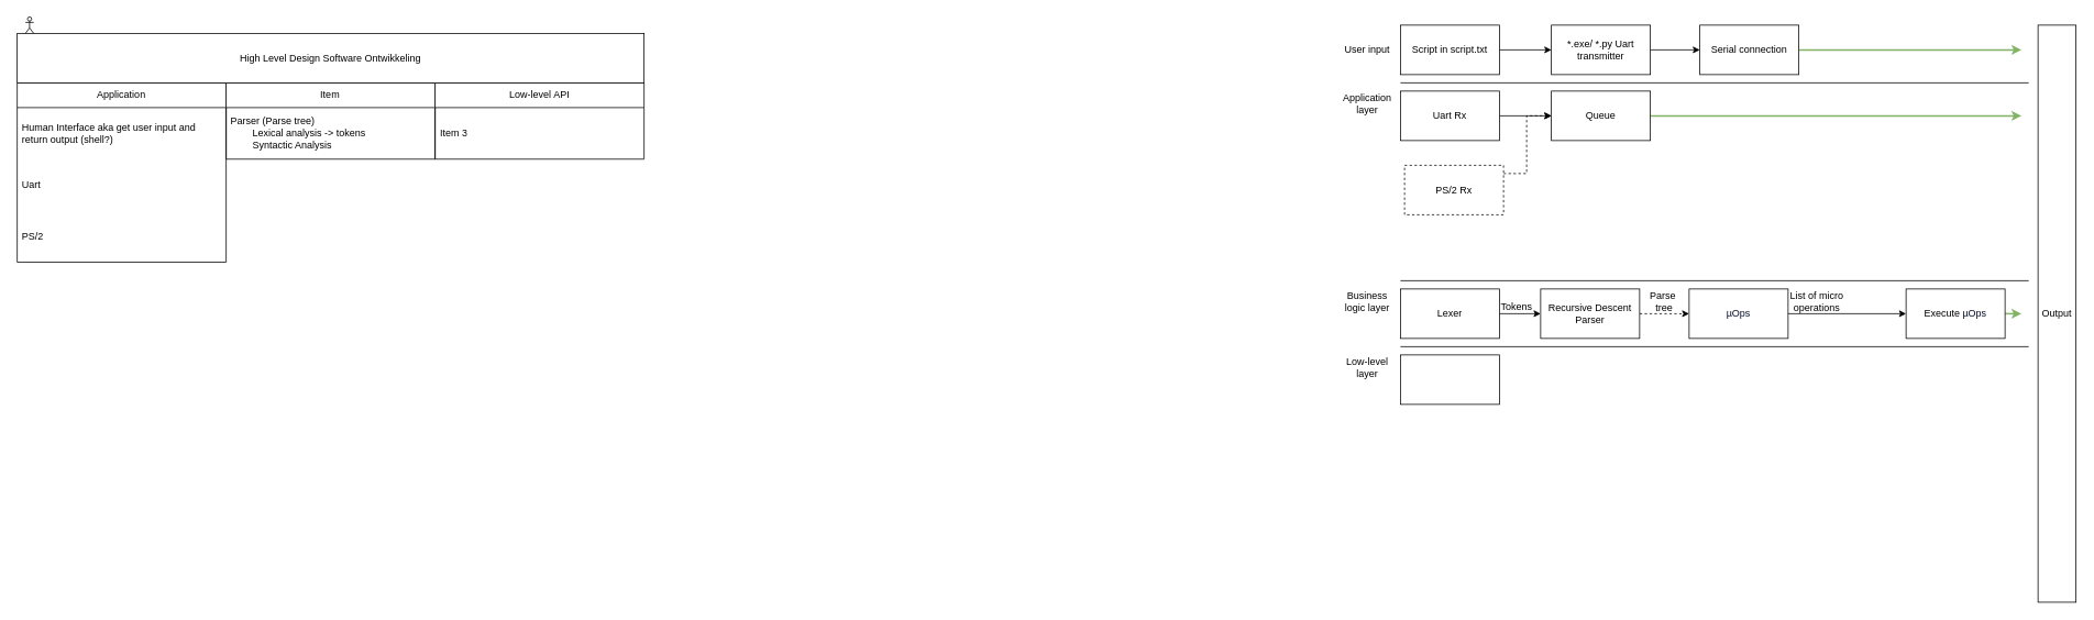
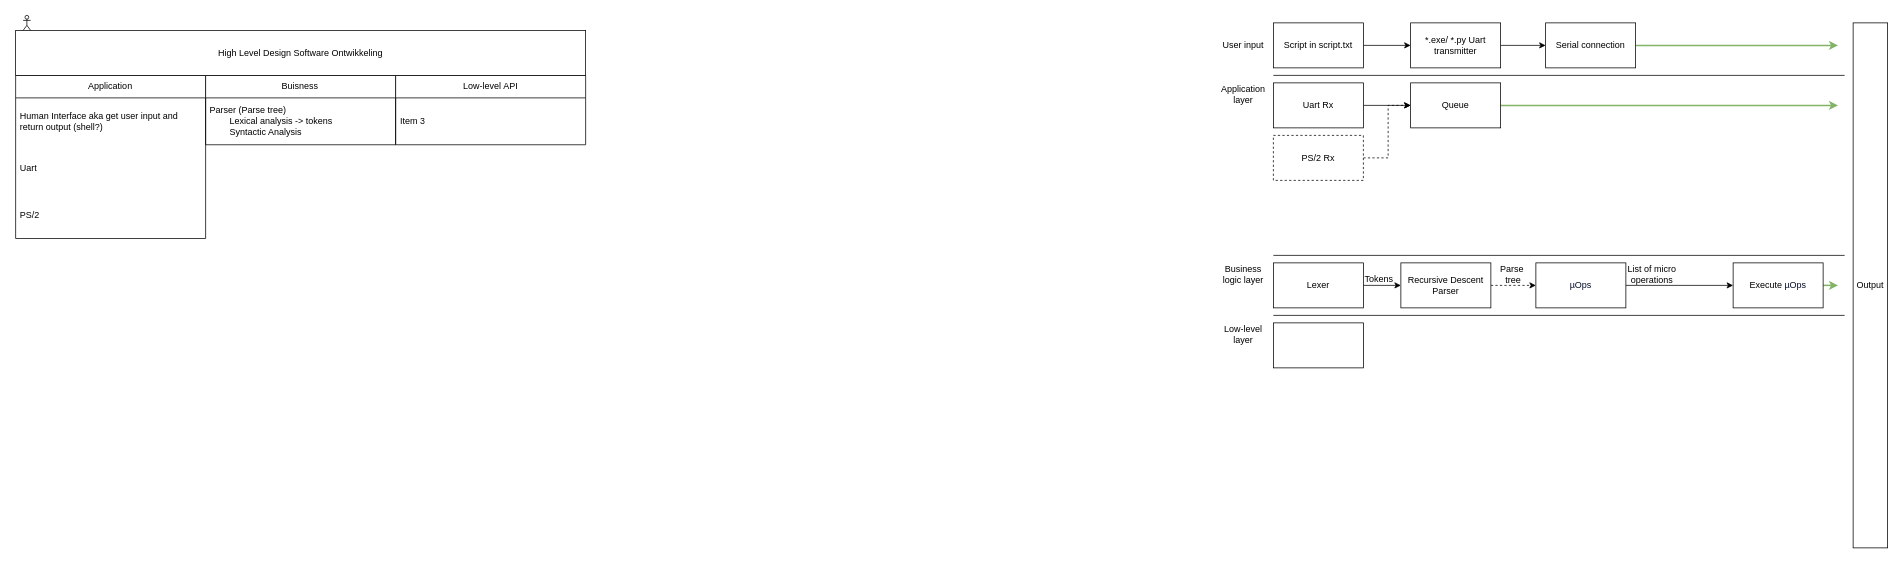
  <mxCell id="0" />
  <mxCell id="1" parent="0" />
  <mxCell id="2" value="" style="group" vertex="1" connectable="0" parent="1"><mxGeometry x="20" y="100" width="760" height="280" as="geometry" /></mxCell>
  <mxCell id="3" value="Application" style="swimlane;fontStyle=0;childLayout=stackLayout;horizontal=1;startSize=30;horizontalStack=0;resizeParent=1;resizeParentMax=0;resizeLast=0;collapsible=1;marginBottom=0;whiteSpace=wrap;html=1;" vertex="1" parent="2"><mxGeometry width="253.333" height="217.5" as="geometry"><mxRectangle width="90" height="30" as="alternateBounds" /></mxGeometry></mxCell>
  <mxCell id="4" value="Human Interface aka get user input and return output (shell?)" style="text;strokeColor=none;fillColor=none;align=left;verticalAlign=middle;spacingLeft=4;spacingRight=4;overflow=hidden;points=[[0,0.5],[1,0.5]];portConstraint=eastwest;rotatable=0;whiteSpace=wrap;html=1;" vertex="1" parent="3"><mxGeometry y="30" width="253.333" height="62.5" as="geometry" /></mxCell>
  <mxCell id="5" value="Uart" style="text;strokeColor=none;fillColor=none;align=left;verticalAlign=middle;spacingLeft=4;spacingRight=4;overflow=hidden;points=[[0,0.5],[1,0.5]];portConstraint=eastwest;rotatable=0;whiteSpace=wrap;html=1;" vertex="1" parent="3"><mxGeometry y="92.5" width="253.333" height="62.5" as="geometry" /></mxCell>
  <mxCell id="6" value="PS/2" style="text;strokeColor=none;fillColor=none;align=left;verticalAlign=middle;spacingLeft=4;spacingRight=4;overflow=hidden;points=[[0,0.5],[1,0.5]];portConstraint=eastwest;rotatable=0;whiteSpace=wrap;html=1;" vertex="1" parent="3"><mxGeometry y="155" width="253.333" height="62.5" as="geometry" /></mxCell>
- <mxCell id="7" value="Item" style="swimlane;fontStyle=0;childLayout=stackLayout;horizontal=1;startSize=30;horizontalStack=0;resizeParent=1;resizeParentMax=0;resizeLast=0;collapsible=1;marginBottom=0;whiteSpace=wrap;html=1;" vertex="1" parent="2"><mxGeometry x="253.33" width="253.33" height="92.5" as="geometry"><mxRectangle x="253.333" width="100" height="30" as="alternateBounds" /></mxGeometry></mxCell>
+ <mxCell id="7" value="Buisness" style="swimlane;fontStyle=0;childLayout=stackLayout;horizontal=1;startSize=30;horizontalStack=0;resizeParent=1;resizeParentMax=0;resizeLast=0;collapsible=1;marginBottom=0;whiteSpace=wrap;html=1;" vertex="1" parent="2"><mxGeometry x="253.33" width="253.33" height="92.5" as="geometry"><mxRectangle x="253.333" width="100" height="30" as="alternateBounds" /></mxGeometry></mxCell>
  <mxCell id="8" value="Parser (Parse tree)&lt;div&gt;&lt;span style=&quot;white-space: pre;&quot;&gt;&#09;&lt;/span&gt;Lexical analysis -&amp;gt; tokens&lt;/div&gt;&lt;div&gt;&lt;span style=&quot;white-space: pre;&quot;&gt;&#09;&lt;/span&gt;Syntac&lt;span style=&quot;background-color: initial;&quot;&gt;tic Analysis&lt;/span&gt;&lt;/div&gt;" style="text;strokeColor=none;fillColor=none;align=left;verticalAlign=middle;spacingLeft=4;spacingRight=4;overflow=hidden;points=[[0,0.5],[1,0.5]];portConstraint=eastwest;rotatable=0;whiteSpace=wrap;html=1;" vertex="1" parent="7"><mxGeometry y="30" width="253.33" height="62.5" as="geometry" /></mxCell>
  <mxCell id="9" value="Low-level API" style="swimlane;fontStyle=0;childLayout=stackLayout;horizontal=1;startSize=30;horizontalStack=0;resizeParent=1;resizeParentMax=0;resizeLast=0;collapsible=1;marginBottom=0;whiteSpace=wrap;html=1;" vertex="1" parent="2"><mxGeometry x="506.667" width="253.333" height="92.5" as="geometry"><mxRectangle x="506.667" width="90" height="30" as="alternateBounds" /></mxGeometry></mxCell>
  <mxCell id="10" value="Item 3" style="text;strokeColor=none;fillColor=none;align=left;verticalAlign=middle;spacingLeft=4;spacingRight=4;overflow=hidden;points=[[0,0.5],[1,0.5]];portConstraint=eastwest;rotatable=0;whiteSpace=wrap;html=1;" vertex="1" parent="9"><mxGeometry y="30" width="253.333" height="62.5" as="geometry" /></mxCell>
  <mxCell id="11" value="" style="endArrow=none;html=1;rounded=0;" edge="1" parent="1"><mxGeometry width="50" height="50" relative="1" as="geometry"><mxPoint x="1697" y="100" as="sourcePoint" /><mxPoint x="2458.667" y="100" as="targetPoint" /></mxGeometry></mxCell>
  <mxCell id="12" value="" style="endArrow=none;html=1;rounded=0;" edge="1" parent="1"><mxGeometry width="50" height="50" relative="1" as="geometry"><mxPoint x="1697" y="340" as="sourcePoint" /><mxPoint x="2458.667" y="340" as="targetPoint" /></mxGeometry></mxCell>
  <mxCell id="13" value="User input" style="text;html=1;align=center;verticalAlign=middle;whiteSpace=wrap;rounded=0;" vertex="1" parent="1"><mxGeometry x="1627" y="30" width="60" height="60" as="geometry" /></mxCell>
  <mxCell id="14" style="edgeStyle=orthogonalEdgeStyle;rounded=0;orthogonalLoop=1;jettySize=auto;html=1;" edge="1" parent="1" source="15"><mxGeometry relative="1" as="geometry"><mxPoint x="1880" y="60" as="targetPoint" /></mxGeometry></mxCell>
  <mxCell id="15" value="Script in script.txt" style="rounded=0;whiteSpace=wrap;html=1;" vertex="1" parent="1"><mxGeometry x="1697" y="30" width="120" height="60" as="geometry" /></mxCell>
  <mxCell id="16" value="" style="group" vertex="1" connectable="0" parent="1"><mxGeometry x="20" width="760" height="80" as="geometry" y="20" /></mxCell>
  <mxCell id="17" value="High Level Design Software Ontwikkeling" style="rounded=0;whiteSpace=wrap;html=1;" vertex="1" parent="16"><mxGeometry y="20" width="760" height="60" as="geometry" /></mxCell>
  <mxCell id="18" value="Actor" style="shape=umlActor;verticalLabelPosition=bottom;verticalAlign=top;html=1;outlineConnect=0;fontColor=none;noLabel=1;" vertex="1" parent="16"><mxGeometry x="10" width="10" height="20" as="geometry" /></mxCell>
  <mxCell id="19" style="edgeStyle=orthogonalEdgeStyle;rounded=0;orthogonalLoop=1;jettySize=auto;html=1;" edge="1" parent="1" source="20" target="22"><mxGeometry relative="1" as="geometry"><mxPoint x="2100" y="60" as="targetPoint" /></mxGeometry></mxCell>
  <mxCell id="20" value="*.exe/ *.py Uart transmitter" style="rounded=0;whiteSpace=wrap;html=1;" vertex="1" parent="1"><mxGeometry x="1880" y="30" width="120" height="60" as="geometry" /></mxCell>
  <mxCell id="21" value="" style="edgeStyle=orthogonalEdgeStyle;rounded=0;orthogonalLoop=1;jettySize=auto;html=1;fillColor=#d5e8d4;strokeColor=#82b366;strokeWidth=2;" edge="1" parent="1" source="22"><mxGeometry relative="1" as="geometry"><mxPoint x="2450" y="60" as="targetPoint" /></mxGeometry></mxCell>
  <mxCell id="22" value="Serial connection" style="rounded=0;whiteSpace=wrap;html=1;" vertex="1" parent="1"><mxGeometry x="2060" y="30" width="120" height="60" as="geometry" /></mxCell>
  <mxCell id="23" value="Application layer" style="text;html=1;align=center;verticalAlign=middle;whiteSpace=wrap;rounded=0;" vertex="1" parent="1"><mxGeometry x="1627" y="110" width="60" height="30" as="geometry" /></mxCell>
  <mxCell id="24" style="edgeStyle=orthogonalEdgeStyle;rounded=0;orthogonalLoop=1;jettySize=auto;html=1;" edge="1" parent="1" source="25"><mxGeometry relative="1" as="geometry"><mxPoint x="1880" y="140" as="targetPoint" /></mxGeometry></mxCell>
  <mxCell id="25" value="Uart Rx" style="rounded=0;whiteSpace=wrap;html=1;" vertex="1" parent="1"><mxGeometry x="1697" y="110" width="120" height="60" as="geometry" /></mxCell>
  <mxCell id="26" style="edgeStyle=orthogonalEdgeStyle;rounded=0;orthogonalLoop=1;jettySize=auto;html=1;dashed=1;" edge="1" parent="1" source="27"><mxGeometry relative="1" as="geometry"><mxPoint x="1880" y="140" as="targetPoint" /><Array as="points"><mxPoint x="1850" y="210" /><mxPoint x="1850" y="140" /></Array></mxGeometry></mxCell>
- <mxCell id="27" value="PS/2 Rx" style="rounded=0;whiteSpace=wrap;html=1;dashed=1;" vertex="1" parent="1"><mxGeometry x="1702" y="200" width="120" height="60" as="geometry" /></mxCell>
+ <mxCell id="27" value="PS/2 Rx" style="rounded=0;whiteSpace=wrap;html=1;dashed=1;" vertex="1" parent="1"><mxGeometry x="1697" y="180" width="120" height="60" as="geometry" /></mxCell>
  <mxCell id="28" style="edgeStyle=orthogonalEdgeStyle;rounded=0;orthogonalLoop=1;jettySize=auto;html=1;fillColor=#d5e8d4;strokeColor=#82b366;strokeWidth=2;" edge="1" parent="1" source="29"><mxGeometry relative="1" as="geometry"><mxPoint x="2450" y="140" as="targetPoint" /></mxGeometry></mxCell>
  <mxCell id="29" value="Queue" style="rounded=0;whiteSpace=wrap;html=1;" vertex="1" parent="1"><mxGeometry x="1880" y="110" width="120" height="60" as="geometry" /></mxCell>
  <mxCell id="30" value="Business logic layer" style="text;html=1;align=center;verticalAlign=middle;whiteSpace=wrap;rounded=0;" vertex="1" parent="1"><mxGeometry x="1627" y="350" width="60" height="30" as="geometry" /></mxCell>
  <mxCell id="31" value="" style="edgeStyle=orthogonalEdgeStyle;rounded=0;orthogonalLoop=1;jettySize=auto;html=1;" edge="1" parent="1" source="32" target="34"><mxGeometry relative="1" as="geometry" /></mxCell>
  <mxCell id="32" value="Lexer" style="rounded=0;whiteSpace=wrap;html=1;" vertex="1" parent="1"><mxGeometry x="1697" y="350" width="120" height="60" as="geometry" /></mxCell>
  <mxCell id="33" value="" style="edgeStyle=orthogonalEdgeStyle;rounded=0;orthogonalLoop=1;jettySize=auto;html=1;dashed=1;" edge="1" parent="1" source="34" target="37"><mxGeometry relative="1" as="geometry" /></mxCell>
  <mxCell id="34" value="Recursive Descent Parser" style="rounded=0;whiteSpace=wrap;html=1;" vertex="1" parent="1"><mxGeometry x="1867" y="350" width="120" height="60" as="geometry" /></mxCell>
  <mxCell id="35" value="Tokens" style="text;html=1;align=center;verticalAlign=middle;whiteSpace=wrap;rounded=0;" vertex="1" parent="1"><mxGeometry x="1808" y="357" width="60" height="30" as="geometry" /></mxCell>
  <mxCell id="36" style="edgeStyle=orthogonalEdgeStyle;rounded=0;orthogonalLoop=1;jettySize=auto;html=1;fillColor=#d5e8d4;strokeColor=#000000;entryX=0;entryY=0.5;entryDx=0;entryDy=0;" edge="1" parent="1" source="37" target="44"><mxGeometry relative="1" as="geometry"><mxPoint x="2450" y="380" as="targetPoint" /></mxGeometry></mxCell>
  <mxCell id="37" value="&lt;div style=&quot;text-align: left;&quot;&gt;&lt;font size=&quot;1&quot; face=&quot;Google Sans, arial, sans-serif&quot; color=&quot;#040c28&quot;&gt;&lt;span style=&quot;background-color: rgb(255, 255, 255); font-size: 12px;&quot;&gt;µOps&lt;/span&gt;&lt;/font&gt;&lt;/div&gt;" style="whiteSpace=wrap;html=1;rounded=0;" vertex="1" parent="1"><mxGeometry x="2047" y="350" width="120" height="60" as="geometry" /></mxCell>
  <mxCell id="38" value="Parse&amp;nbsp;&lt;div&gt;tree&lt;/div&gt;" style="text;html=1;align=center;verticalAlign=middle;whiteSpace=wrap;rounded=0;" vertex="1" parent="1"><mxGeometry x="1987" y="350" width="60" height="30" as="geometry" /></mxCell>
  <mxCell id="39" value="List of micro operations" style="text;html=1;align=center;verticalAlign=middle;whiteSpace=wrap;rounded=0;" vertex="1" parent="1"><mxGeometry x="2167" y="350" width="70" height="30" as="geometry" /></mxCell>
  <mxCell id="40" value="" style="endArrow=none;html=1;rounded=0;" edge="1" parent="1"><mxGeometry width="50" height="50" relative="1" as="geometry"><mxPoint x="1697" y="420" as="sourcePoint" /><mxPoint x="2458.667" y="420" as="targetPoint" /></mxGeometry></mxCell>
  <mxCell id="41" value="Low-level layer" style="text;html=1;align=center;verticalAlign=middle;whiteSpace=wrap;rounded=0;" vertex="1" parent="1"><mxGeometry x="1627" y="430" width="60" height="30" as="geometry" /></mxCell>
  <mxCell id="42" value="" style="rounded=0;whiteSpace=wrap;html=1;" vertex="1" parent="1"><mxGeometry x="1697" y="430" width="120" height="60" as="geometry" /></mxCell>
  <mxCell id="43" style="edgeStyle=orthogonalEdgeStyle;rounded=0;orthogonalLoop=1;jettySize=auto;html=1;fillColor=#d5e8d4;strokeColor=#82b366;strokeWidth=2;" edge="1" parent="1" source="44"><mxGeometry relative="1" as="geometry"><mxPoint x="2450" y="380" as="targetPoint" /></mxGeometry></mxCell>
  <mxCell id="44" value="Execute&amp;nbsp;&lt;span style=&quot;color: rgb(4, 12, 40); font-family: &amp;quot;Google Sans&amp;quot;, arial, sans-serif; text-align: left; background-color: rgb(255, 255, 255);&quot;&gt;µOps&lt;/span&gt;" style="rounded=0;whiteSpace=wrap;html=1;" vertex="1" parent="1"><mxGeometry x="2310" y="350" width="120" height="60" as="geometry" /></mxCell>
  <mxCell id="45" value="Output" style="rounded=0;whiteSpace=wrap;html=1;" vertex="1" parent="1"><mxGeometry x="2470" y="30" width="46" height="700" as="geometry" /></mxCell>
